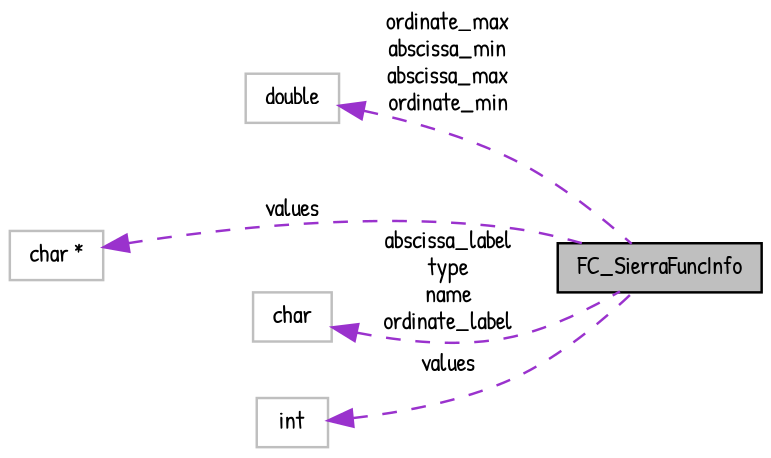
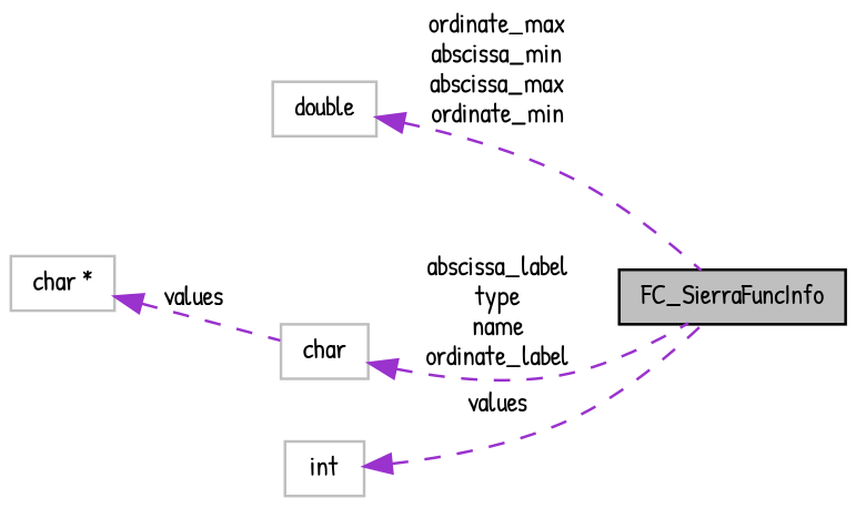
  digraph {
    fontname="Patrick Hand"
    rankdir=LR
    node [color=grey75 fillcolor=white fontname="Patrick Hand" fontsize=10 shape=record style=filled]
    edge [color=darkorchid3 dir=back fontname="Patrick Hand" fontsize=10 labelfontname="FreeSans.ttf" labelfontsize=10 style=dashed]
    n1 [color=black fillcolor=grey75 fontcolor=black height=0.2 label=FC_SierraFuncInfo width=0.4]
    n2 [height=0.2 label=double width=0.4]
    n3 [height=0.2 label="char *" width=0.4]
    n4 [height=0.2 label=char width=0.4]
    n5 [height=0.2 label=int width=0.4]
    n2 -> n1 [label="ordinate_max\nabscissa_min\nabscissa_max\nordinate_min"]
-   n3 -> n1 [label=values]
+   n3 -> n4 [label=values]
    n4 -> n1 [label="abscissa_label\ntype\nname\nordinate_label"]
    n5 -> n1 [label=values]
  }
